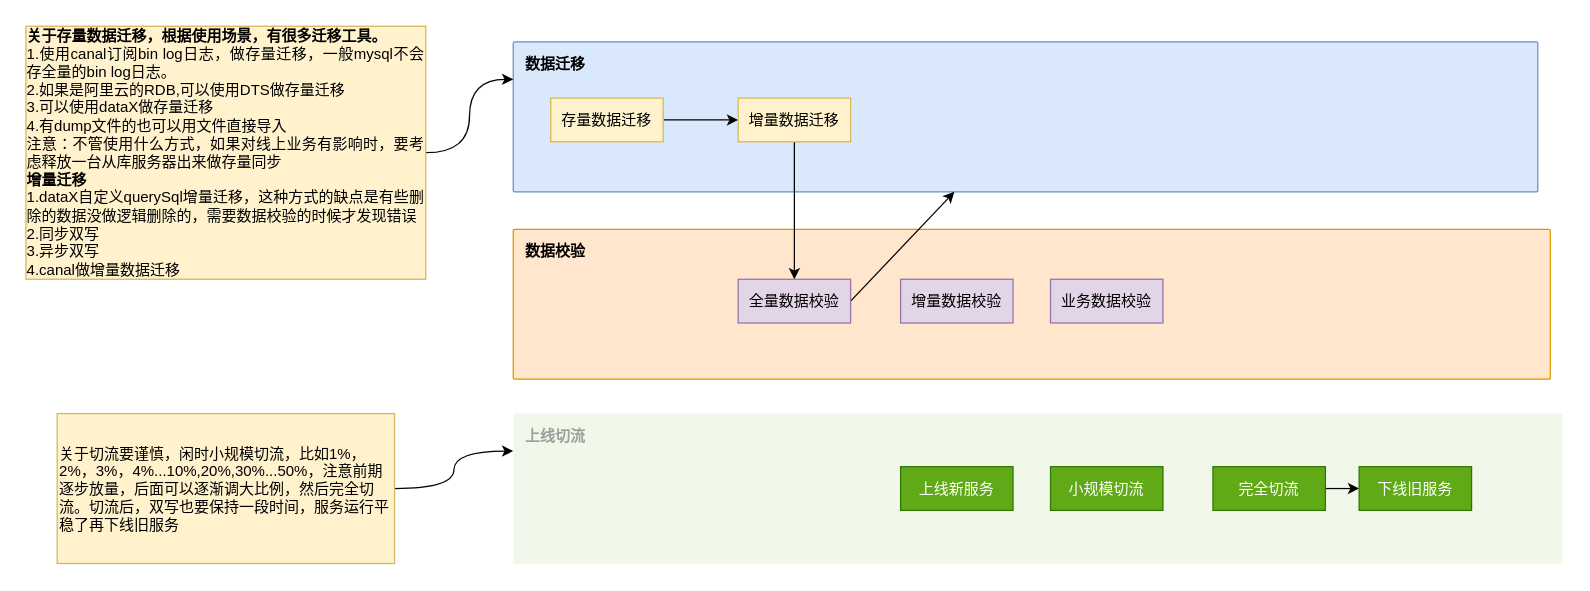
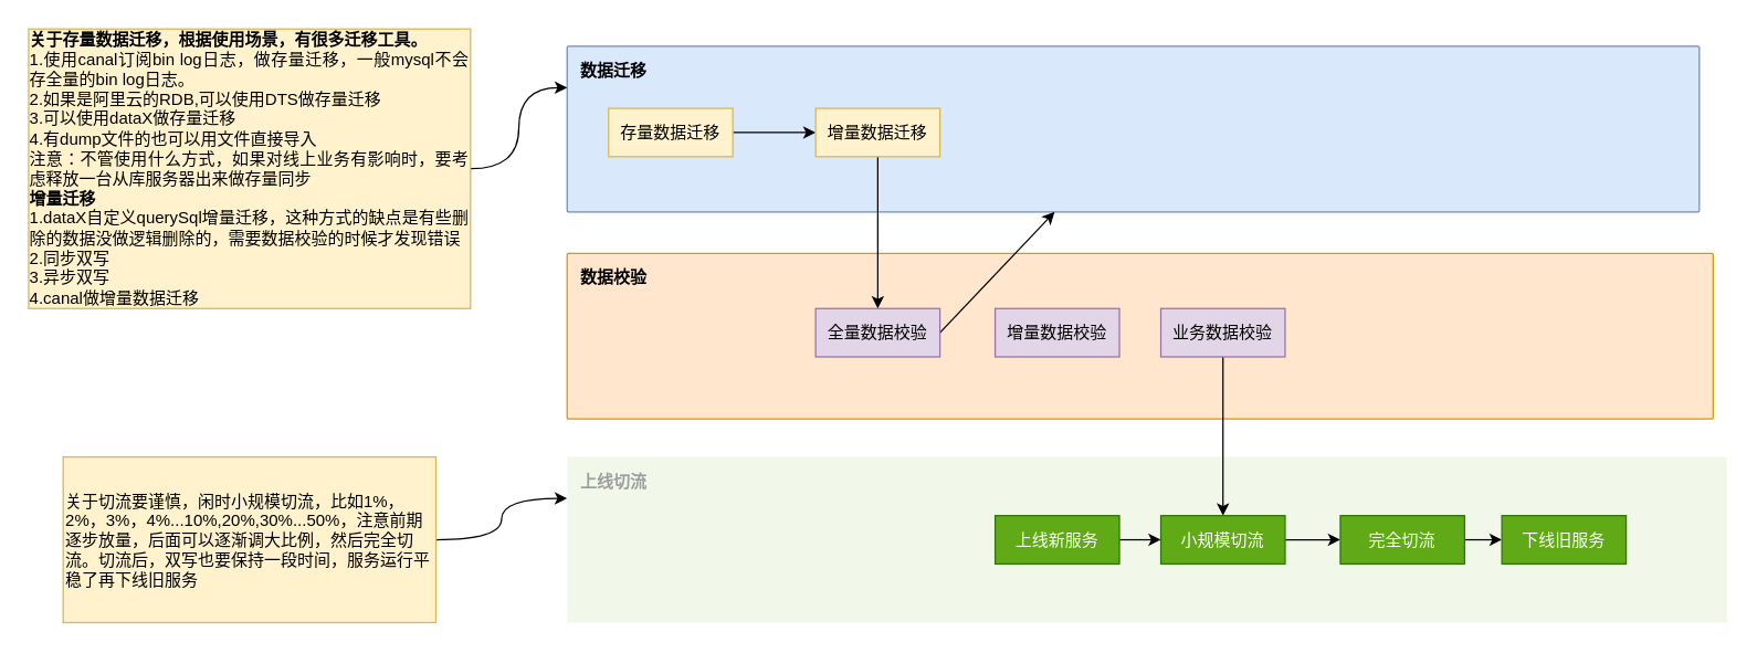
  <mxCell id="0" />
  <mxCell id="1" parent="0" />
  <mxCell id="2" value="&lt;b&gt;数据迁移&lt;/b&gt;" style="sketch=0;points=[[0,0,0],[0.25,0,0],[0.5,0,0],[0.75,0,0],[1,0,0],[1,0.25,0],[1,0.5,0],[1,0.75,0],[1,1,0],[0.75,1,0],[0.5,1,0],[0.25,1,0],[0,1,0],[0,0.75,0],[0,0.5,0],[0,0.25,0]];rounded=1;absoluteArcSize=1;arcSize=2;html=1;strokeColor=#6c8ebf;shadow=0;dashed=0;fontSize=12;align=left;verticalAlign=top;spacing=10;spacingTop=-4;fillColor=#dae8fc;" vertex="1" parent="1"><mxGeometry x="410" y="33" width="820" height="120" as="geometry" /></mxCell>
  <mxCell id="3" value="&lt;b&gt;数据校验&lt;/b&gt;" style="sketch=0;points=[[0,0,0],[0.25,0,0],[0.5,0,0],[0.75,0,0],[1,0,0],[1,0.25,0],[1,0.5,0],[1,0.75,0],[1,1,0],[0.75,1,0],[0.5,1,0],[0.25,1,0],[0,1,0],[0,0.75,0],[0,0.5,0],[0,0.25,0]];rounded=1;absoluteArcSize=1;arcSize=2;html=1;strokeColor=#d79b00;shadow=0;dashed=0;fontSize=12;align=left;verticalAlign=top;spacing=10;spacingTop=-4;fillColor=#ffe6cc;" vertex="1" parent="1"><mxGeometry x="410" y="183" width="830" height="120" as="geometry" /></mxCell>
  <mxCell id="4" value="&lt;b&gt;上线切流&lt;/b&gt;" style="sketch=0;points=[[0,0,0],[0.25,0,0],[0.5,0,0],[0.75,0,0],[1,0,0],[1,0.25,0],[1,0.5,0],[1,0.75,0],[1,1,0],[0.75,1,0],[0.5,1,0],[0.25,1,0],[0,1,0],[0,0.75,0],[0,0.5,0],[0,0.25,0]];rounded=1;absoluteArcSize=1;arcSize=2;html=1;strokeColor=none;gradientColor=none;shadow=0;dashed=0;fontSize=12;fontColor=#9E9E9E;align=left;verticalAlign=top;spacing=10;spacingTop=-4;fillColor=#F1F8E9;" vertex="1" parent="1"><mxGeometry x="410" y="330.5" width="840" height="120" as="geometry" /></mxCell>
  <mxCell id="5" style="edgeStyle=orthogonalEdgeStyle;rounded=0;orthogonalLoop=1;jettySize=auto;html=1;exitX=1;exitY=0.5;exitDx=0;exitDy=0;" edge="1" parent="1" source="6" target="8"><mxGeometry relative="1" as="geometry" /></mxCell>
  <mxCell id="6" value="存量数据迁移" style="rounded=0;whiteSpace=wrap;html=1;fillColor=#fff2cc;strokeColor=#d6b656;" vertex="1" parent="1"><mxGeometry x="440" y="78" width="90" height="35" as="geometry" /></mxCell>
  <mxCell id="7" style="rounded=0;orthogonalLoop=1;jettySize=auto;html=1;exitX=0.5;exitY=1;exitDx=0;exitDy=0;entryX=0.5;entryY=0;entryDx=0;entryDy=0;" edge="1" parent="1" source="8" target="12"><mxGeometry relative="1" as="geometry" /></mxCell>
  <mxCell id="8" value="增量数据迁移" style="rounded=0;whiteSpace=wrap;html=1;fillColor=#fff2cc;strokeColor=#d6b656;" vertex="1" parent="1"><mxGeometry x="590" y="78" width="90" height="35" as="geometry" /></mxCell>
  <mxCell id="9" style="edgeStyle=orthogonalEdgeStyle;curved=1;rounded=0;orthogonalLoop=1;jettySize=auto;html=1;exitX=1;exitY=0.5;exitDx=0;exitDy=0;entryX=0;entryY=0.25;entryDx=0;entryDy=0;entryPerimeter=0;" edge="1" parent="1" source="10" target="2"><mxGeometry relative="1" as="geometry" /></mxCell>
  <mxCell id="10" value="&lt;div style=&quot;text-align: justify&quot;&gt;&lt;span&gt;&lt;b&gt;关于存量数据迁移，根据使用场景，有很多迁移工具。&lt;/b&gt;&lt;/span&gt;&lt;/div&gt;&lt;div style=&quot;text-align: justify&quot;&gt;&lt;span&gt;1.使用canal订阅bin log日志，做存量迁移，一般mysql不会存全量的bin log日志。&lt;/span&gt;&lt;/div&gt;&lt;div style=&quot;text-align: justify&quot;&gt;&lt;span&gt;2.如果是阿里云的RDB,可以使用DTS做存量迁移&lt;/span&gt;&lt;/div&gt;&lt;div style=&quot;text-align: justify&quot;&gt;&lt;span&gt;3.可以使用dataX做存量迁移&lt;/span&gt;&lt;/div&gt;&lt;div style=&quot;text-align: justify&quot;&gt;&lt;span&gt;4.有dump文件的也可以用文件直接导入&lt;/span&gt;&lt;/div&gt;&lt;div style=&quot;text-align: justify&quot;&gt;&lt;span&gt;注意：不管使用什么方式，如果对线上业务有影响时，要考虑释放一台从库服务器出来做存量同步&lt;/span&gt;&lt;/div&gt;&lt;div style=&quot;text-align: justify&quot;&gt;&lt;span&gt;&lt;b&gt;增量迁移&lt;/b&gt;&lt;/span&gt;&lt;/div&gt;&lt;div style=&quot;text-align: justify&quot;&gt;&lt;span&gt;1.dataX自定义querySql增量迁移，这种方式的缺点是有些删除的数据没做逻辑删除的，需要数据校验的时候才发现错误&lt;br&gt;2.同步双写&lt;br&gt;3.异步双写&lt;/span&gt;&lt;/div&gt;&lt;div style=&quot;text-align: justify&quot;&gt;&lt;span&gt;4.canal做增量数据迁移&lt;/span&gt;&lt;/div&gt;" style="text;html=1;strokeColor=#d6b656;fillColor=#fff2cc;align=center;verticalAlign=middle;whiteSpace=wrap;rounded=0;" vertex="1" parent="1"><mxGeometry x="20" y="20.5" width="320" height="202.5" as="geometry" /></mxCell>
  <mxCell id="11" style="edgeStyle=none;rounded=0;orthogonalLoop=1;jettySize=auto;html=1;exitX=1;exitY=0.5;exitDx=0;exitDy=0;" edge="1" parent="1" source="12" target="2"><mxGeometry relative="1" as="geometry" /></mxCell>
  <mxCell id="12" value="全量数据校验" style="rounded=0;whiteSpace=wrap;html=1;fillColor=#e1d5e7;strokeColor=#9673a6;" vertex="1" parent="1"><mxGeometry x="590" y="223" width="90" height="35" as="geometry" /></mxCell>
  <mxCell id="13" value="增量数据校验" style="rounded=0;whiteSpace=wrap;html=1;fillColor=#e1d5e7;strokeColor=#9673a6;" vertex="1" parent="1"><mxGeometry x="720" y="223" width="90" height="35" as="geometry" /></mxCell>
+ <mxCell id="14" style="edgeStyle=none;rounded=0;orthogonalLoop=1;jettySize=auto;html=1;exitX=0.5;exitY=1;exitDx=0;exitDy=0;entryX=0.5;entryY=0;entryDx=0;entryDy=0;" edge="1" parent="1" source="15" target="17"><mxGeometry relative="1" as="geometry" /></mxCell>
  <mxCell id="15" value="业务数据校验" style="rounded=0;whiteSpace=wrap;html=1;fillColor=#e1d5e7;strokeColor=#9673a6;" vertex="1" parent="1"><mxGeometry x="840" y="223" width="90" height="35" as="geometry" /></mxCell>
+ <mxCell id="16" style="edgeStyle=none;rounded=0;orthogonalLoop=1;jettySize=auto;html=1;exitX=1;exitY=0.5;exitDx=0;exitDy=0;" edge="1" parent="1" source="17" target="19"><mxGeometry relative="1" as="geometry" /></mxCell>
  <mxCell id="17" value="小规模切流" style="rounded=0;whiteSpace=wrap;html=1;fillColor=#60a917;strokeColor=#2D7600;fontColor=#ffffff;" vertex="1" parent="1"><mxGeometry x="840" y="373" width="90" height="35" as="geometry" /></mxCell>
  <mxCell id="18" style="edgeStyle=none;rounded=0;orthogonalLoop=1;jettySize=auto;html=1;exitX=1;exitY=0.5;exitDx=0;exitDy=0;entryX=0;entryY=0.5;entryDx=0;entryDy=0;" edge="1" parent="1" source="19" target="20"><mxGeometry relative="1" as="geometry" /></mxCell>
  <mxCell id="19" value="完全切流" style="rounded=0;whiteSpace=wrap;html=1;fillColor=#60a917;strokeColor=#2D7600;fontColor=#ffffff;" vertex="1" parent="1"><mxGeometry x="970" y="373" width="90" height="35" as="geometry" /></mxCell>
  <mxCell id="20" value="下线旧服务" style="rounded=0;whiteSpace=wrap;html=1;fillColor=#60a917;strokeColor=#2D7600;fontColor=#ffffff;" vertex="1" parent="1"><mxGeometry x="1087" y="373" width="90" height="35" as="geometry" /></mxCell>
+ <mxCell id="21" style="edgeStyle=none;rounded=0;orthogonalLoop=1;jettySize=auto;html=1;exitX=1;exitY=0.5;exitDx=0;exitDy=0;" edge="1" parent="1" source="22" target="17"><mxGeometry relative="1" as="geometry" /></mxCell>
  <mxCell id="22" value="上线新服务" style="rounded=0;whiteSpace=wrap;html=1;fillColor=#60a917;strokeColor=#2D7600;fontColor=#ffffff;" vertex="1" parent="1"><mxGeometry x="720" y="373" width="90" height="35" as="geometry" /></mxCell>
  <mxCell id="23" style="edgeStyle=orthogonalEdgeStyle;curved=1;rounded=0;orthogonalLoop=1;jettySize=auto;html=1;exitX=1;exitY=0.5;exitDx=0;exitDy=0;entryX=0;entryY=0.25;entryDx=0;entryDy=0;entryPerimeter=0;" edge="1" parent="1" source="24" target="4"><mxGeometry relative="1" as="geometry" /></mxCell>
  <mxCell id="24" value="&lt;div&gt;关于切流要谨慎，闲时小规模切流，比如1%，2%，3%，4%...10%,20%,30%...50%，注意前期逐步放量，后面可以逐渐调大比例，然后完全切流。切流后，双写也要保持一段时间，服务运行平稳了再下线旧服务&lt;/div&gt;" style="text;html=1;strokeColor=#d6b656;fillColor=#fff2cc;align=left;verticalAlign=middle;whiteSpace=wrap;rounded=0;" vertex="1" parent="1"><mxGeometry x="45" y="330.5" width="270" height="120" as="geometry" /></mxCell>
